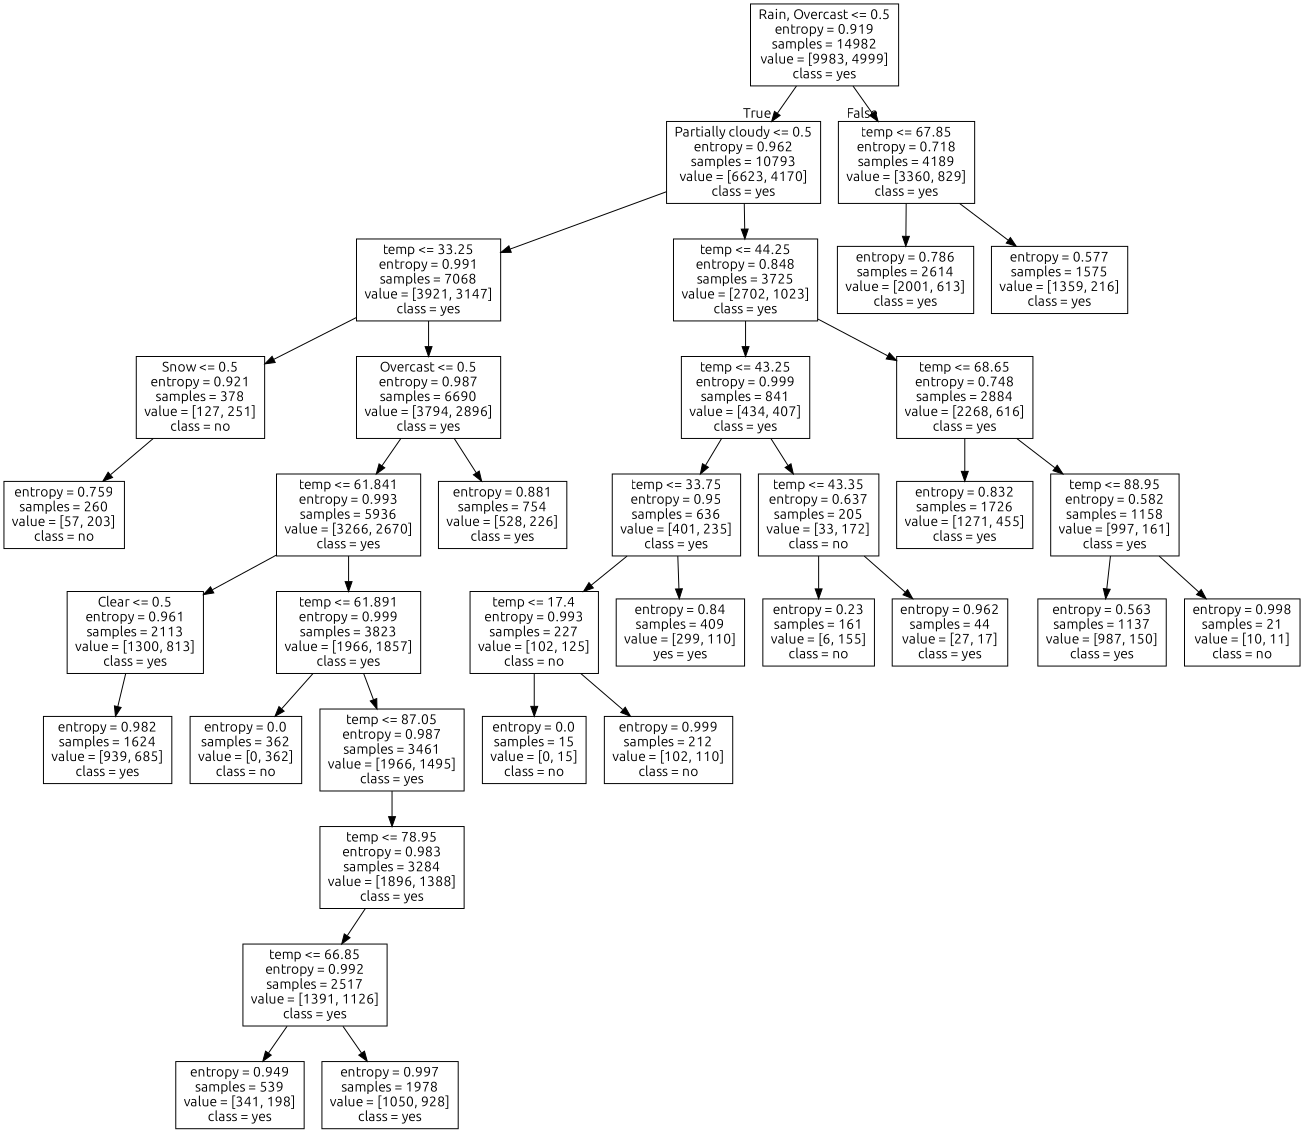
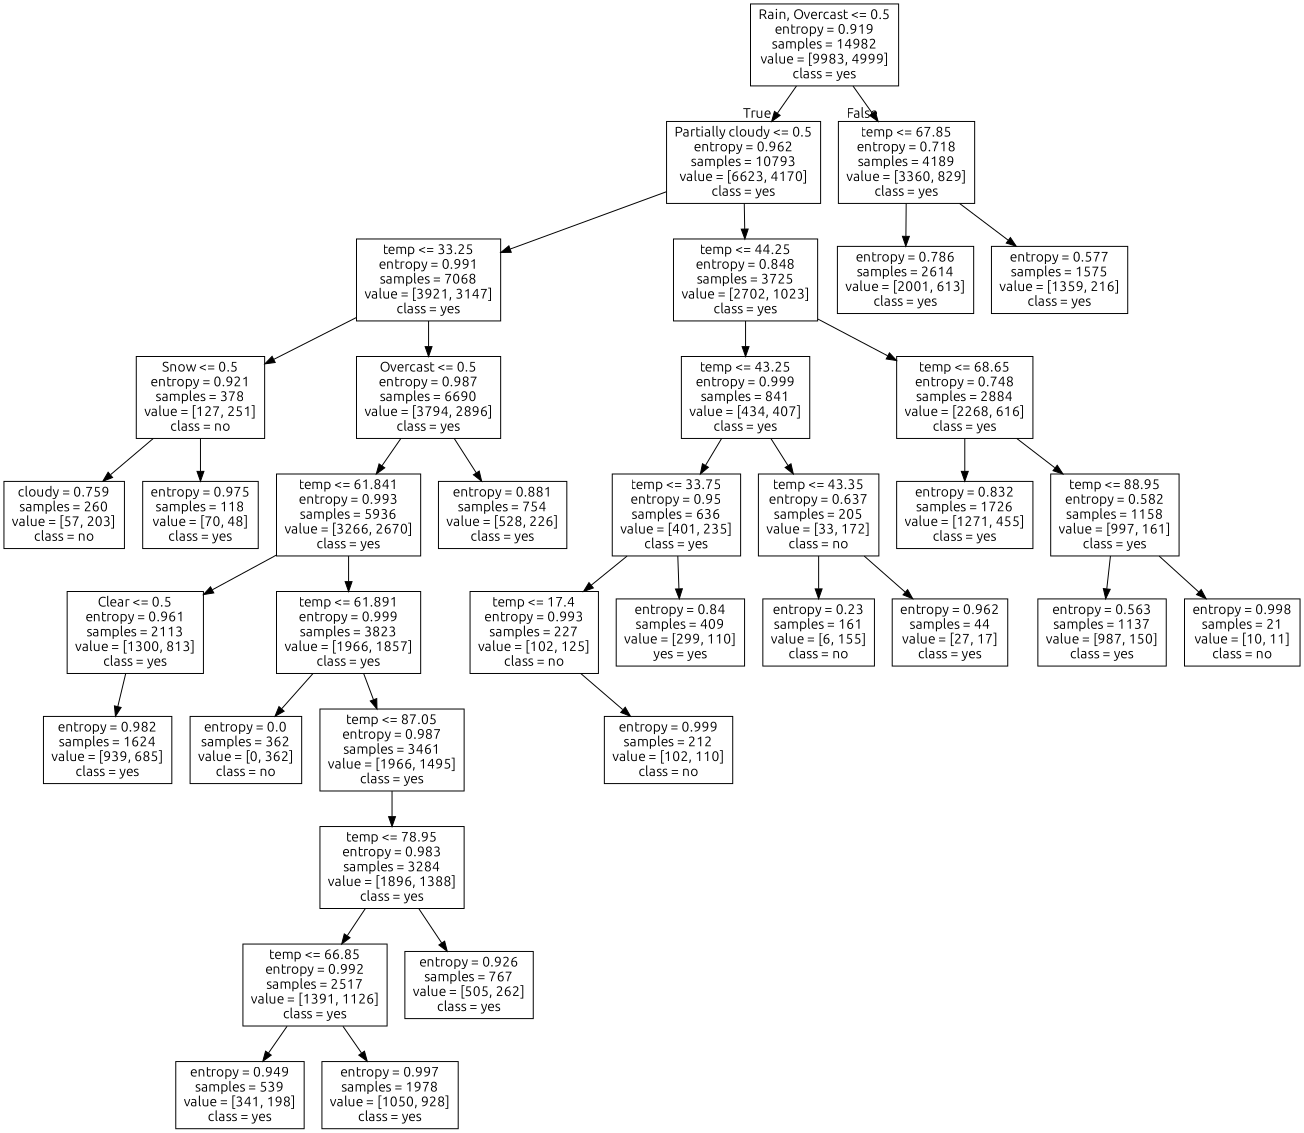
  digraph {
    fontname=Ubuntu
    node [fontname=Ubuntu shape=box]
    edge [fontname=Ubuntu]
    n1 [label="Rain, Overcast <= 0.5\nentropy = 0.919\nsamples = 14982\nvalue = [9983, 4999]\nclass = yes"]
    n2 [label="Partially cloudy <= 0.5\nentropy = 0.962\nsamples = 10793\nvalue = [6623, 4170]\nclass = yes"]
    n3 [label="temp <= 67.85\nentropy = 0.718\nsamples = 4189\nvalue = [3360, 829]\nclass = yes"]
    n4 [label="temp <= 33.25\nentropy = 0.991\nsamples = 7068\nvalue = [3921, 3147]\nclass = yes"]
    n5 [label="temp <= 44.25\nentropy = 0.848\nsamples = 3725\nvalue = [2702, 1023]\nclass = yes"]
    n6 [label="entropy = 0.786\nsamples = 2614\nvalue = [2001, 613]\nclass = yes"]
    n7 [label="entropy = 0.577\nsamples = 1575\nvalue = [1359, 216]\nclass = yes"]
    n8 [label="Snow <= 0.5\nentropy = 0.921\nsamples = 378\nvalue = [127, 251]\nclass = no"]
    n9 [label="Overcast <= 0.5\nentropy = 0.987\nsamples = 6690\nvalue = [3794, 2896]\nclass = yes"]
    n10 [label="temp <= 43.25\nentropy = 0.999\nsamples = 841\nvalue = [434, 407]\nclass = yes"]
    n11 [label="temp <= 68.65\nentropy = 0.748\nsamples = 2884\nvalue = [2268, 616]\nclass = yes"]
-   n12 [label="entropy = 0.759\nsamples = 260\nvalue = [57, 203]\nclass = no"]
+   n12 [label="cloudy = 0.759\nsamples = 260\nvalue = [57, 203]\nclass = no"]
+   n13 [label="entropy = 0.975\nsamples = 118\nvalue = [70, 48]\nclass = yes"]
    n14 [label="temp <= 61.841\nentropy = 0.993\nsamples = 5936\nvalue = [3266, 2670]\nclass = yes"]
    n15 [label="entropy = 0.881\nsamples = 754\nvalue = [528, 226]\nclass = yes"]
    n16 [label="Clear <= 0.5\nentropy = 0.961\nsamples = 2113\nvalue = [1300, 813]\nclass = yes"]
    n17 [label="temp <= 61.891\nentropy = 0.999\nsamples = 3823\nvalue = [1966, 1857]\nclass = yes"]
    n18 [label="entropy = 0.982\nsamples = 1624\nvalue = [939, 685]\nclass = yes"]
    n19 [label="entropy = 0.0\nsamples = 362\nvalue = [0, 362]\nclass = no"]
    n20 [label="temp <= 87.05\nentropy = 0.987\nsamples = 3461\nvalue = [1966, 1495]\nclass = yes"]
    n21 [label="temp <= 78.95\nentropy = 0.983\nsamples = 3284\nvalue = [1896, 1388]\nclass = yes"]
    n22 [label="temp <= 66.85\nentropy = 0.992\nsamples = 2517\nvalue = [1391, 1126]\nclass = yes"]
+   n23 [label="entropy = 0.926\nsamples = 767\nvalue = [505, 262]\nclass = yes"]
    n24 [label="entropy = 0.949\nsamples = 539\nvalue = [341, 198]\nclass = yes"]
    n25 [label="entropy = 0.997\nsamples = 1978\nvalue = [1050, 928]\nclass = yes"]
    n26 [label="temp <= 33.75\nentropy = 0.95\nsamples = 636\nvalue = [401, 235]\nclass = yes"]
    n27 [label="temp <= 43.35\nentropy = 0.637\nsamples = 205\nvalue = [33, 172]\nclass = no"]
    n28 [label="entropy = 0.832\nsamples = 1726\nvalue = [1271, 455]\nclass = yes"]
    n29 [label="temp <= 88.95\nentropy = 0.582\nsamples = 1158\nvalue = [997, 161]\nclass = yes"]
    n30 [label="temp <= 17.4\nentropy = 0.993\nsamples = 227\nvalue = [102, 125]\nclass = no"]
    n31 [label="entropy = 0.84\nsamples = 409\nvalue = [299, 110]\nyes = yes"]
    n32 [label="entropy = 0.23\nsamples = 161\nvalue = [6, 155]\nclass = no"]
    n33 [label="entropy = 0.962\nsamples = 44\nvalue = [27, 17]\nclass = yes"]
-   n34 [label="entropy = 0.0\nsamples = 15\nvalue = [0, 15]\nclass = no"]
    n35 [label="entropy = 0.999\nsamples = 212\nvalue = [102, 110]\nclass = no"]
    n36 [label="entropy = 0.563\nsamples = 1137\nvalue = [987, 150]\nclass = yes"]
    n37 [label="entropy = 0.998\nsamples = 21\nvalue = [10, 11]\nclass = no"]
    n1 -> n2 [headlabel=True labelangle=45 labeldistance=2.5]
    n1 -> n3 [headlabel=False labelangle=-45 labeldistance=2.5]
    n2 -> n4
    n2 -> n5
    n3 -> n6
    n3 -> n7
    n4 -> n8
    n4 -> n9
    n5 -> n10
    n5 -> n11
    n8 -> n12
+   n8 -> n13
    n9 -> n14
    n9 -> n15
    n10 -> n26
    n10 -> n27
    n11 -> n28
    n11 -> n29
    n14 -> n16
    n14 -> n17
    n16 -> n18
    n17 -> n19
    n17 -> n20
    n20 -> n21
    n21 -> n22
+   n21 -> n23
    n22 -> n24
    n22 -> n25
    n26 -> n30
    n26 -> n31
    n27 -> n32
    n27 -> n33
    n29 -> n36
    n29 -> n37
-   n30 -> n34
    n30 -> n35
  }
